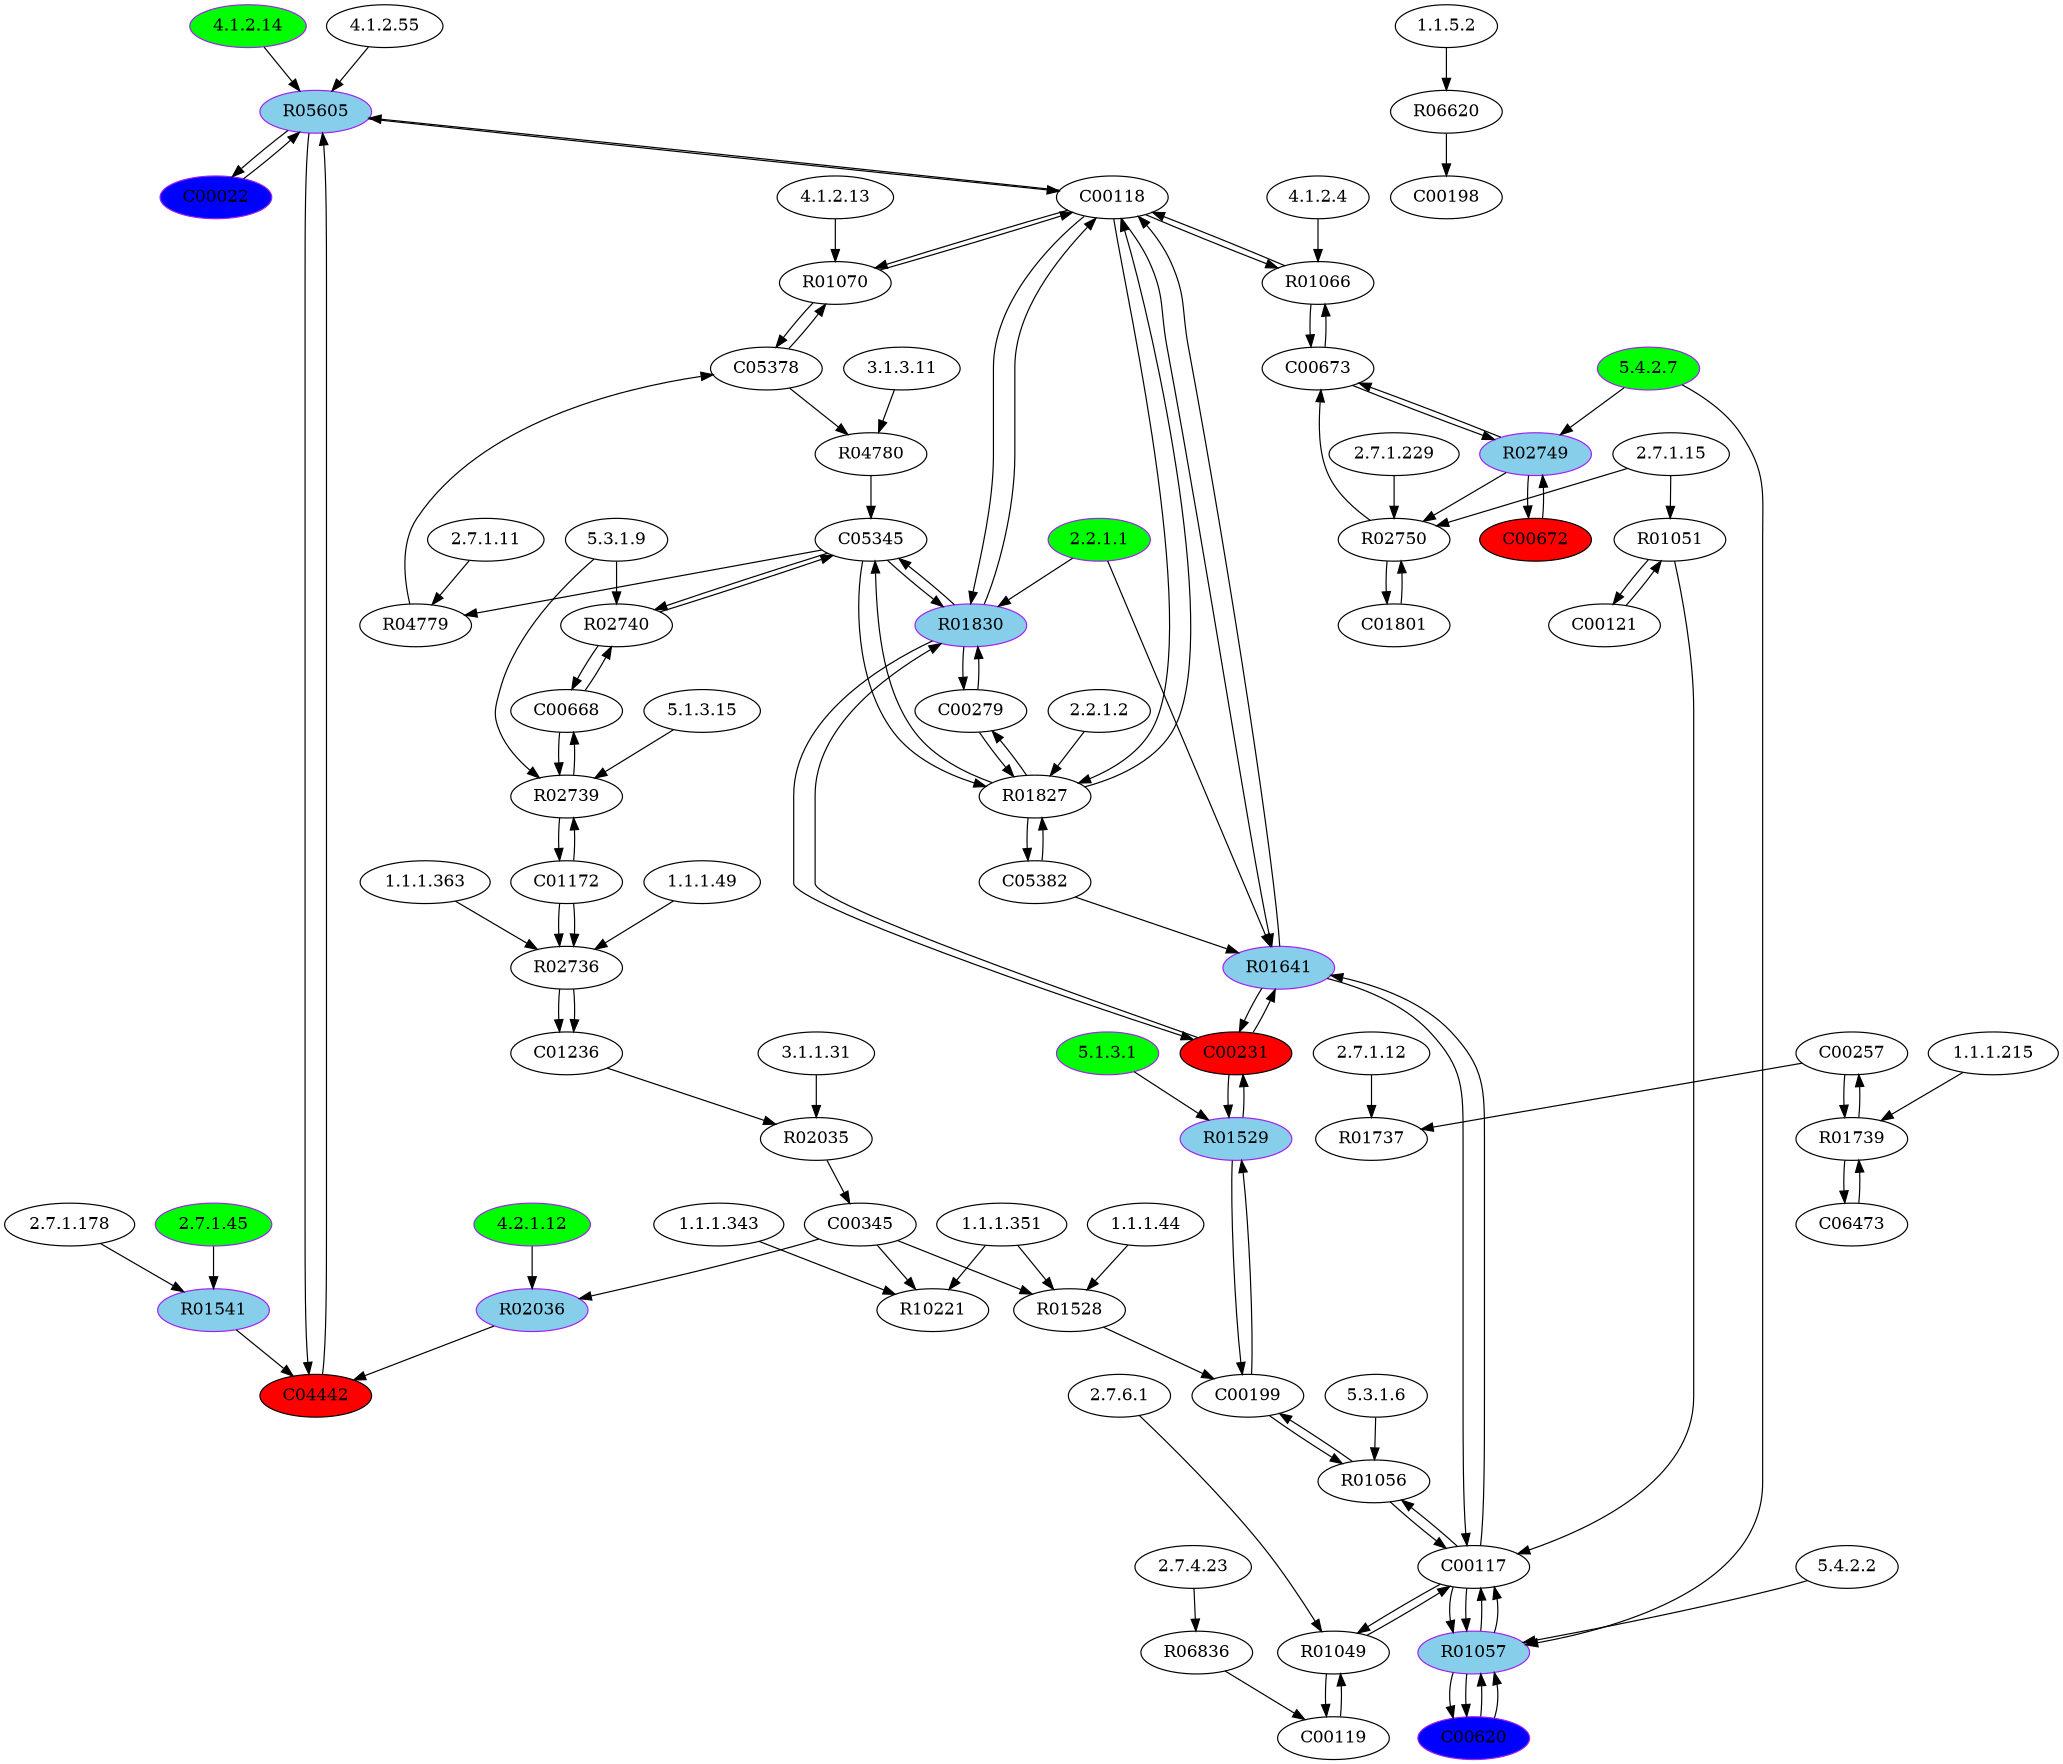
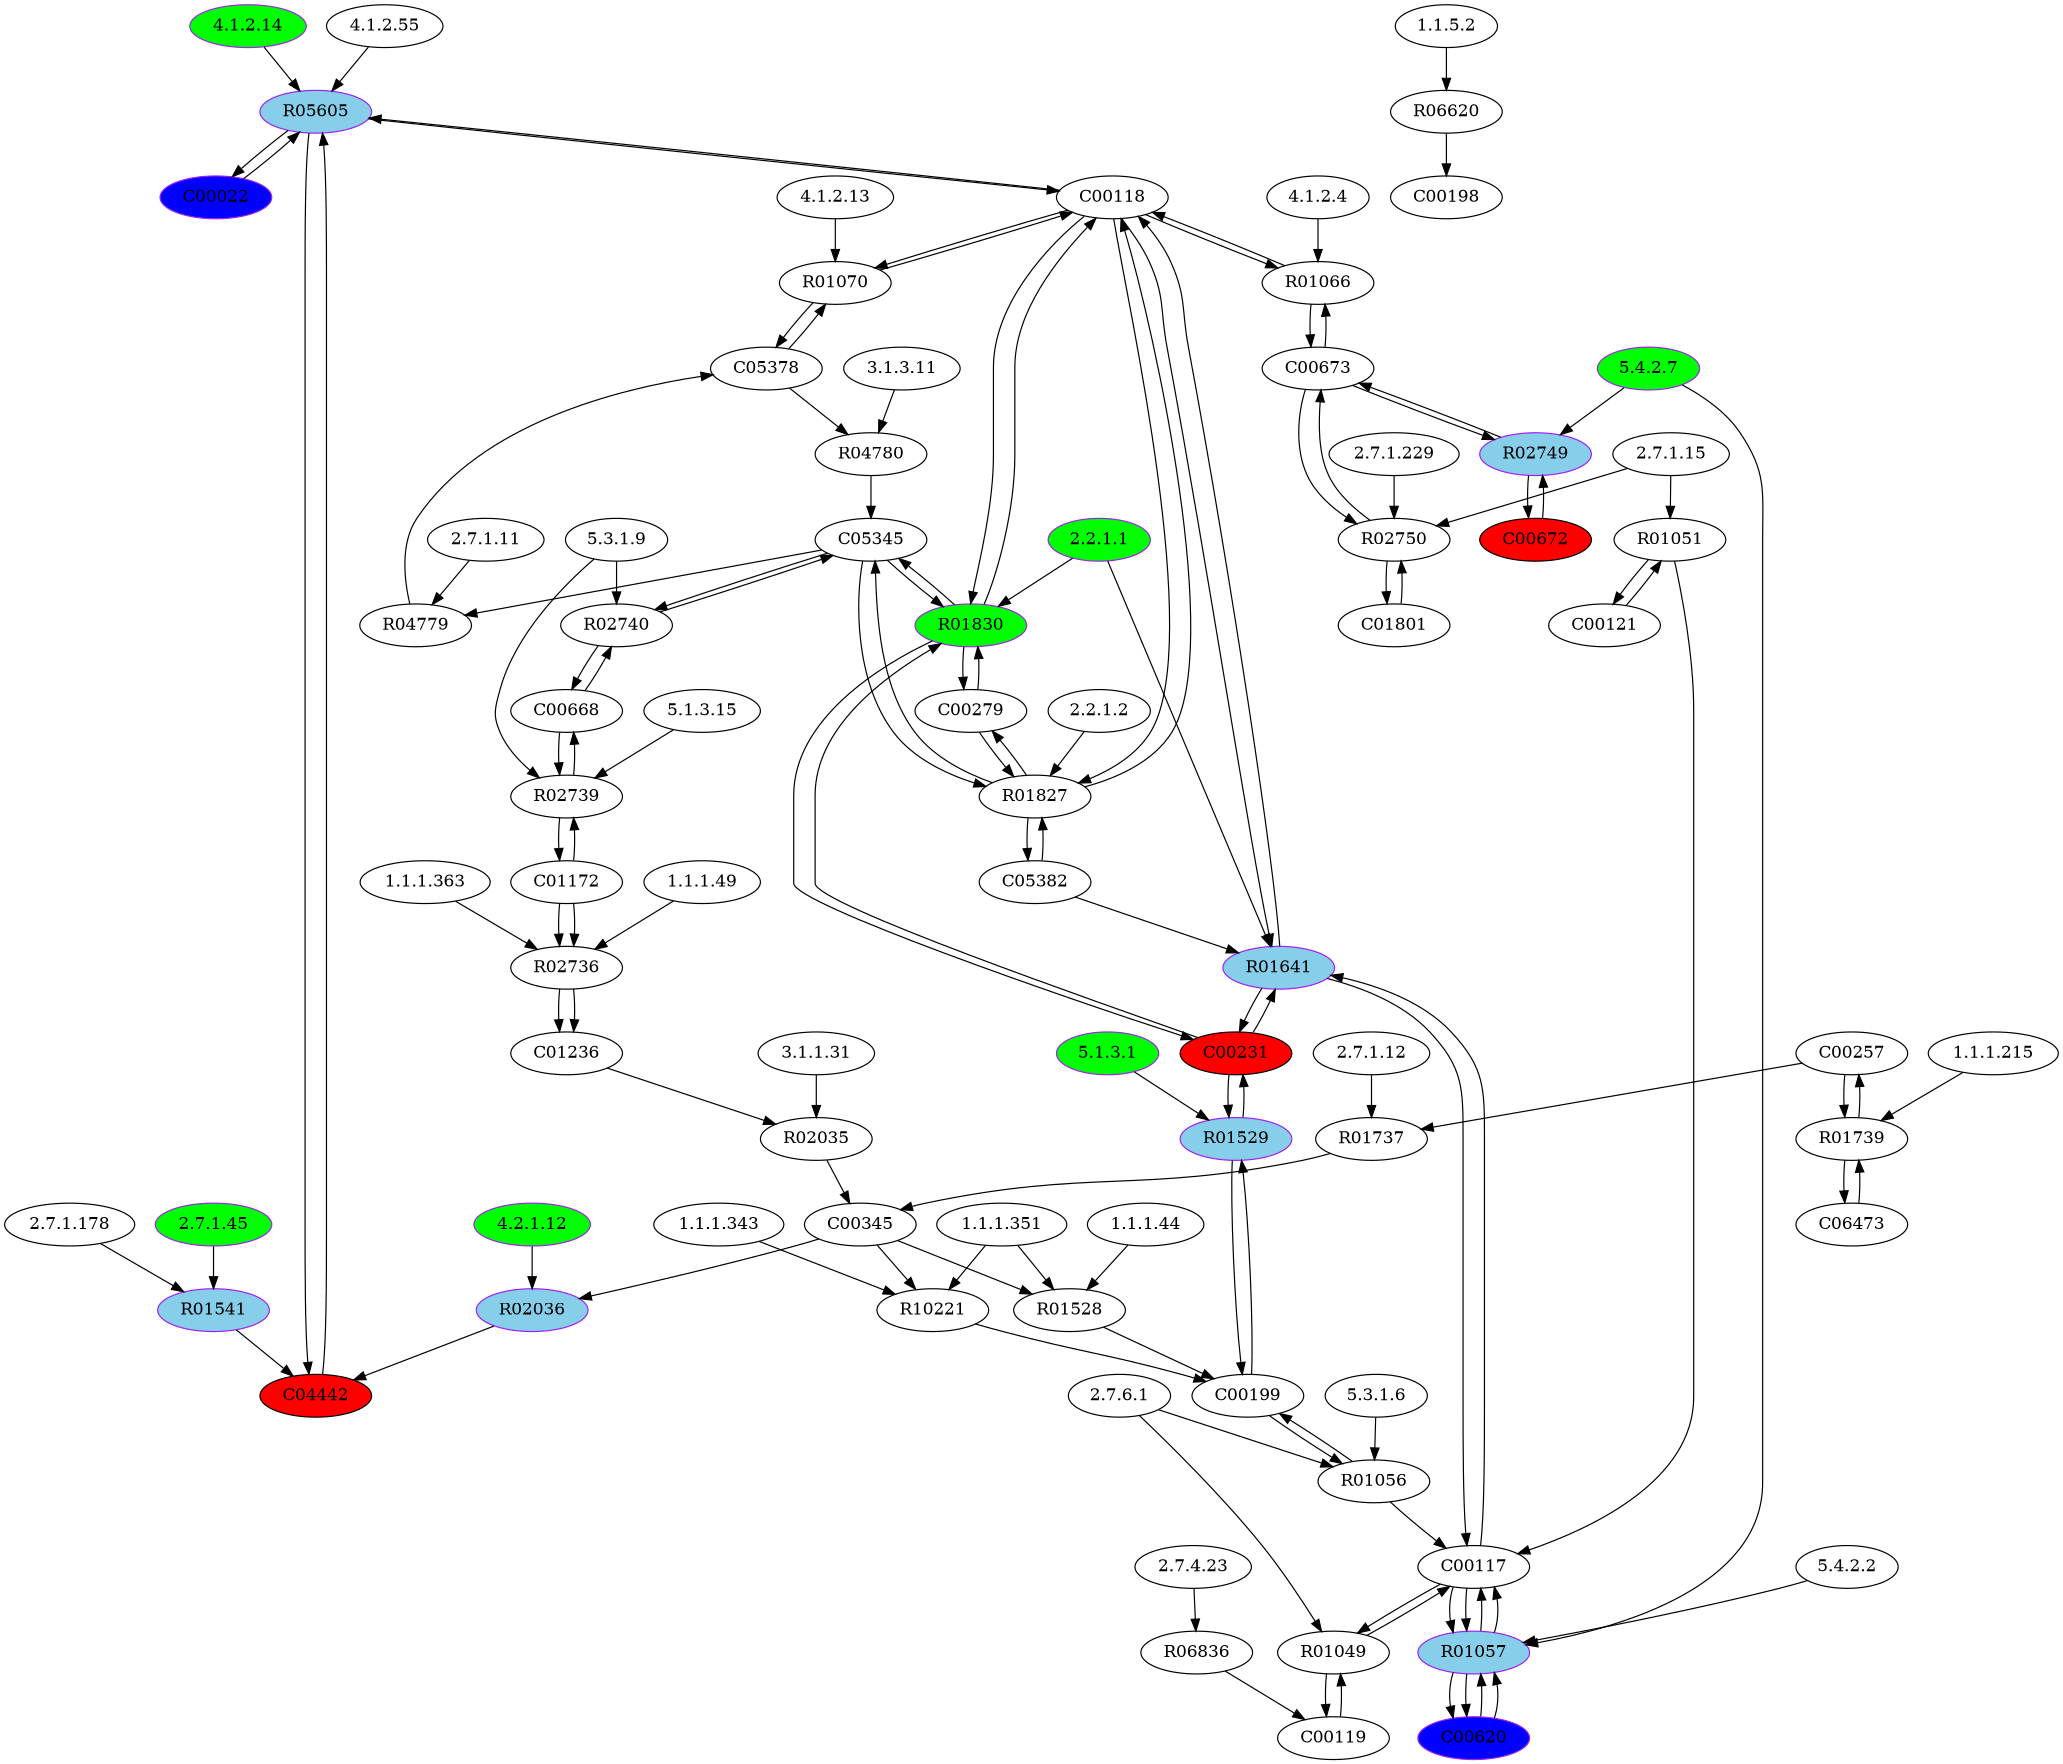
  digraph {
    node [type=E]
    "4.1.2.14" [color=purple fillcolor=green style=filled]
    R05605 [color=purple fillcolor=skyblue style=filled type=R]
    C00118 [type=C]
    C00022 [color=purple fillcolor=blue style=filled type=C]
    C04442 [fillcolor=red style=filled type=C]
    R01049 [type=R]
    "2.7.6.1"
    C00117 [type=C]
    C00119 [type=C]
    R01070 [type=R]
    "4.1.2.13"
    C05378 [type=C]
    R10221 [type=R]
    "1.1.1.343"
    C00199 [type=C]
    R04779 [type=R]
    "2.7.1.11"
    R02739 [type=R]
    "5.1.3.15"
    C00668 [type=C]
    C01172 [type=C]
    "4.2.1.12" [color=purple fillcolor=green style=filled]
    R02036 [color=purple fillcolor=skyblue style=filled type=R]
    R01739 [type=R]
    "1.1.1.215"
    C00257 [type=C]
    C06473 [type=C]
    R02750 [type=R]
    "2.7.1.229"
    C00673 [type=C]
    C01801 [type=C]
    R02736 [type=R]
    "1.1.1.49"
    C01236 [type=C]
    "2.2.1.1" [color=purple fillcolor=green style=filled]
    R01641 [color=purple fillcolor=skyblue style=filled type=R]
-   R01830 [color=purple fillcolor=skyblue style=filled type=R]
+   R01830 [color=purple fillcolor=green style=filled type=R]
    C00231 [fillcolor=red style=filled type=C]
    C05345 [type=C]
    C00279 [type=C]
    "4.1.2.55"
    "5.1.3.1" [color=purple fillcolor=green style=filled]
    R01529 [color=purple fillcolor=skyblue style=filled type=R]
    R01827 [type=R]
    "2.2.1.2"
    C05382 [type=C]
    R01066 [type=R]
    "4.1.2.4"
    "5.4.2.7" [color=purple fillcolor=green style=filled]
    R02749 [color=purple fillcolor=skyblue style=filled type=R]
    R01057 [color=purple fillcolor=skyblue style=filled type=R]
    C00672 [fillcolor=red style=filled type=C]
    C00620 [color=purple fillcolor=blue style=filled type=C]
    R01528 [type=R]
    "1.1.1.44"
    "5.4.2.2"
    "1.1.1.363"
    "2.7.1.15"
    R01051 [type=R]
    C00121 [type=C]
    R01737 [type=R]
    "2.7.1.12"
    C00345 [type=C]
    "5.3.1.9"
    R02740 [type=R]
    R04780 [type=R]
    "3.1.3.11"
    R06620 [type=R]
    "1.1.5.2"
    C00198 [type=C]
    "1.1.1.351"
    R02035 [type=R]
    "3.1.1.31"
    R06836 [type=R]
    "2.7.4.23"
    "2.7.1.45" [color=purple fillcolor=green style=filled]
    R01541 [color=purple fillcolor=skyblue style=filled type=R]
    "2.7.1.178"
    R01056 [type=R]
    "5.3.1.6"
    "4.1.2.14" -> R05605
    R05605 -> C00118
    R05605 -> C00022
    R05605 -> C04442
    C00118 -> R05605
    C00118 -> R01070
    C00118 -> R01641
    C00118 -> R01830
    C00118 -> R01827
    C00118 -> R01066
    C00022 -> R05605
    C04442 -> R05605
    R01049 -> C00117
    R01049 -> C00119
    "2.7.6.1" -> R01049
    C00117 -> R01049
    C00117 -> R01641
    C00117 -> R01057
    C00117 -> R01057
-   C00117 -> R01056
+   "2.7.6.1" -> R01056
    C00119 -> R01049
    R01070 -> C00118
    R01070 -> C05378
    "4.1.2.13" -> R01070
    C05378 -> R01070
    C05378 -> R04780
+   R10221 -> C00199
    "1.1.1.343" -> R10221
    C00199 -> R01529
    C00199 -> R01056
    R04779 -> C05378
    "2.7.1.11" -> R04779
    R02739 -> C00668
    R02739 -> C01172
    "5.1.3.15" -> R02739
    C00668 -> R02739
    C00668 -> R02740
    C01172 -> R02739
    C01172 -> R02736
    C01172 -> R02736
    "4.2.1.12" -> R02036
    R02036 -> C04442
    R01739 -> C00257
    R01739 -> C06473
    "1.1.1.215" -> R01739
    C00257 -> R01739
    C00257 -> R01737
    C06473 -> R01739
    R02750 -> C00673
    R02750 -> C01801
    "2.7.1.229" -> R02750
-   R02749 -> R02750
+   C00673 -> R02750
    C00673 -> R01066
    C00673 -> R02749
    C01801 -> R02750
    R02736 -> C01236
    R02736 -> C01236
    "1.1.1.49" -> R02736
    C01236 -> R02035
    "2.2.1.1" -> R01641
    "2.2.1.1" -> R01830
    R01641 -> C00118
    R01641 -> C00117
    R01641 -> C00231
    R01830 -> C00118
    R01830 -> C00231
    R01830 -> C05345
    R01830 -> C00279
    C00231 -> R01641
    C00231 -> R01830
    C00231 -> R01529
    C05345 -> R04779
    C05345 -> R01830
    C05345 -> R01827
    C05345 -> R02740
    C00279 -> R01830
    C00279 -> R01827
    "4.1.2.55" -> R05605
    "5.1.3.1" -> R01529
    R01529 -> C00199
    R01529 -> C00231
    R01827 -> C00118
    R01827 -> C05345
    R01827 -> C00279
    R01827 -> C05382
    "2.2.1.2" -> R01827
    C05382 -> R01641
    C05382 -> R01827
    R01066 -> C00118
    R01066 -> C00673
    "4.1.2.4" -> R01066
    "5.4.2.7" -> R02749
    "5.4.2.7" -> R01057
    R02749 -> C00673
    R02749 -> C00672
    R01057 -> C00117
    R01057 -> C00117
    R01057 -> C00620
    R01057 -> C00620
    C00672 -> R02749
    C00620 -> R01057
    C00620 -> R01057
    R01528 -> C00199
    "1.1.1.44" -> R01528
    "5.4.2.2" -> R01057
    "1.1.1.363" -> R02736
    "2.7.1.15" -> R02750
    "2.7.1.15" -> R01051
    R01051 -> C00117
    R01051 -> C00121
    C00121 -> R01051
+   R01737 -> C00345
    "2.7.1.12" -> R01737
    C00345 -> R10221
    C00345 -> R02036
    C00345 -> R01528
    "5.3.1.9" -> R02739
    "5.3.1.9" -> R02740
    R02740 -> C00668
    R02740 -> C05345
    R04780 -> C05345
    "3.1.3.11" -> R04780
    R06620 -> C00198
    "1.1.5.2" -> R06620
    "1.1.1.351" -> R10221
    "1.1.1.351" -> R01528
    R02035 -> C00345
    "3.1.1.31" -> R02035
    R06836 -> C00119
    "2.7.4.23" -> R06836
    "2.7.1.45" -> R01541
    R01541 -> C04442
    "2.7.1.178" -> R01541
    R01056 -> C00117
    R01056 -> C00199
    "5.3.1.6" -> R01056
  }
